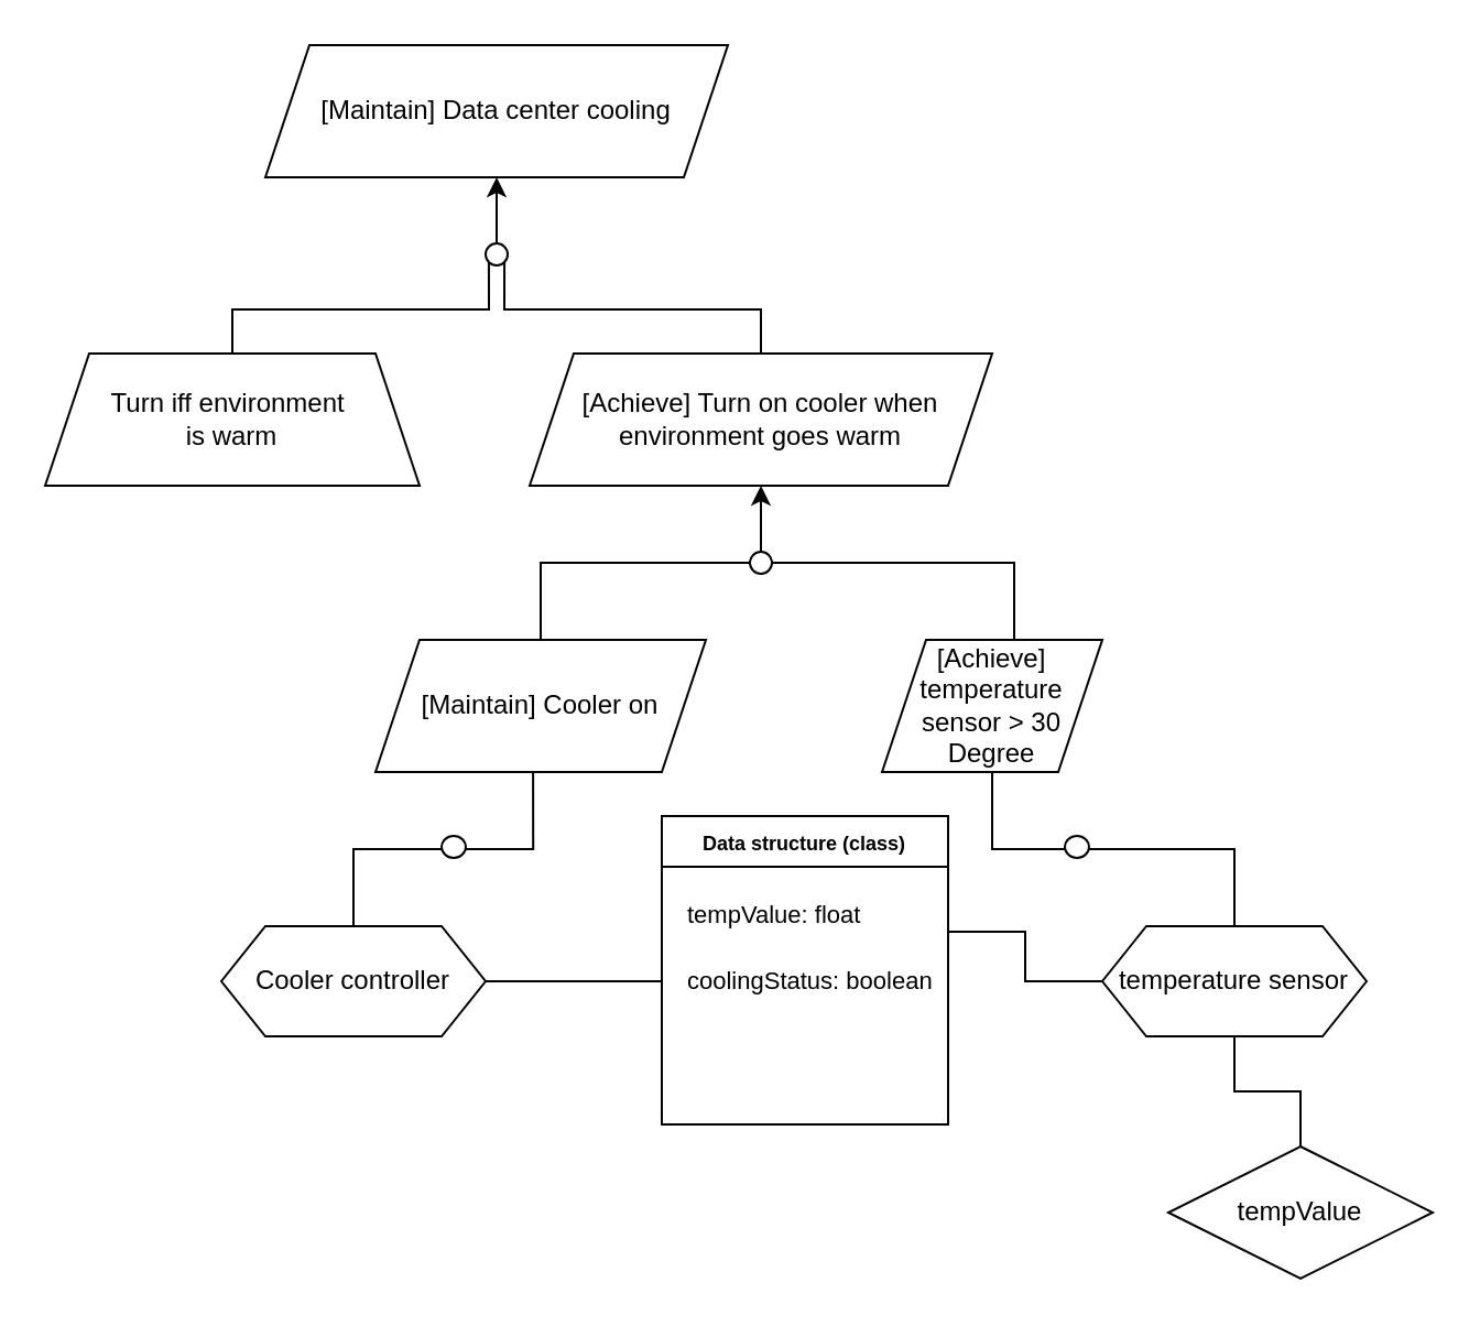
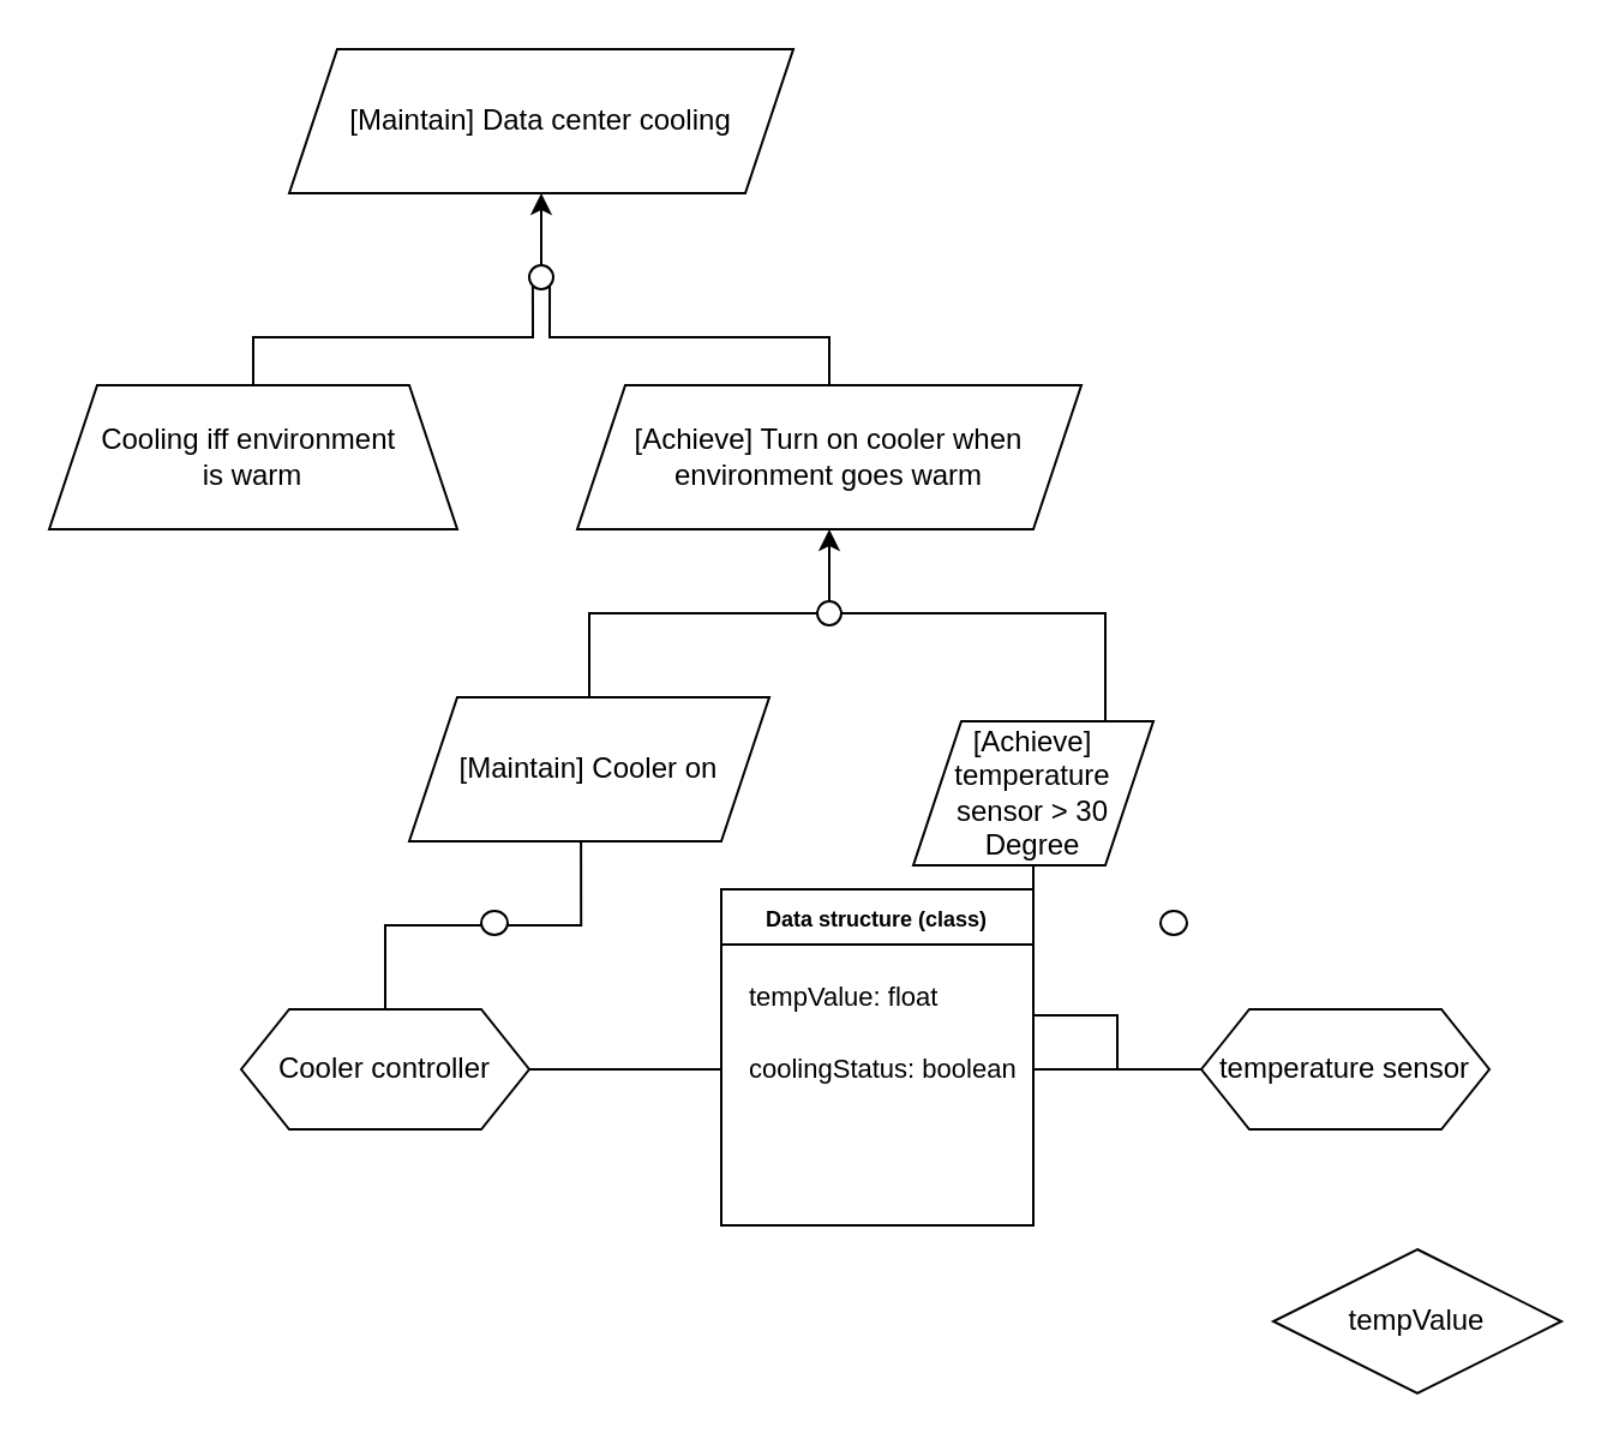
  <mxCell id="0" />
  <mxCell id="1" parent="0" />
  <mxCell id="2" value="[Maintain] Data center cooling" style="shape=parallelogram;perimeter=parallelogramPerimeter;whiteSpace=wrap;html=1;fixedSize=1;" vertex="1" parent="1"><mxGeometry x="120" y="20" width="210" height="60" as="geometry" /></mxCell>
  <mxCell id="3" style="edgeStyle=orthogonalEdgeStyle;rounded=0;orthogonalLoop=1;jettySize=auto;html=1;entryX=1;entryY=1;entryDx=0;entryDy=0;endArrow=none;endFill=0;exitX=0.5;exitY=0;exitDx=0;exitDy=0;" edge="1" parent="1" source="4" target="12"><mxGeometry relative="1" as="geometry" /></mxCell>
  <mxCell id="4" value="[Achieve] Turn on cooler when environment goes warm" style="shape=parallelogram;perimeter=parallelogramPerimeter;whiteSpace=wrap;html=1;fixedSize=1;" vertex="1" parent="1"><mxGeometry x="240" y="160" width="210" height="60" as="geometry" /></mxCell>
  <mxCell id="5" style="edgeStyle=orthogonalEdgeStyle;rounded=0;orthogonalLoop=1;jettySize=auto;html=1;entryX=0;entryY=1;entryDx=0;entryDy=0;endArrow=none;endFill=0;exitX=0.5;exitY=0;exitDx=0;exitDy=0;" edge="1" parent="1" source="6" target="12"><mxGeometry relative="1" as="geometry" /></mxCell>
- <mxCell id="6" value="Turn iff environment&amp;nbsp;&lt;div&gt;is warm&lt;/div&gt;" style="shape=trapezoid;perimeter=trapezoidPerimeter;whiteSpace=wrap;html=1;fixedSize=1;" vertex="1" parent="1"><mxGeometry x="20" y="160" width="170" height="60" as="geometry" /></mxCell>
+ <mxCell id="6" value="Cooling iff environment&amp;nbsp;&lt;div&gt;is warm&lt;/div&gt;" style="shape=trapezoid;perimeter=trapezoidPerimeter;whiteSpace=wrap;html=1;fixedSize=1;" vertex="1" parent="1"><mxGeometry x="20" y="160" width="170" height="60" as="geometry" /></mxCell>
  <mxCell id="7" style="edgeStyle=orthogonalEdgeStyle;rounded=0;orthogonalLoop=1;jettySize=auto;html=1;entryX=1;entryY=0.5;entryDx=0;entryDy=0;endArrow=none;endFill=0;" edge="1" parent="1" source="8" target="14"><mxGeometry relative="1" as="geometry"><Array as="points"><mxPoint x="460" y="255" /></Array></mxGeometry></mxCell>
- <mxCell id="8" value="[Achieve] temperature sensor &amp;gt; 30 Degree" style="shape=parallelogram;perimeter=parallelogramPerimeter;whiteSpace=wrap;html=1;fixedSize=1;" vertex="1" parent="1"><mxGeometry x="400" y="290" width="100" height="60" as="geometry" /></mxCell>
+ <mxCell id="8" value="[Achieve] temperature sensor &amp;gt; 30 Degree" style="shape=parallelogram;perimeter=parallelogramPerimeter;whiteSpace=wrap;html=1;fixedSize=1;" vertex="1" parent="1"><mxGeometry x="380" y="300" width="100" height="60" as="geometry" /></mxCell>
  <mxCell id="9" style="edgeStyle=orthogonalEdgeStyle;rounded=0;orthogonalLoop=1;jettySize=auto;html=1;entryX=0;entryY=0.5;entryDx=0;entryDy=0;exitX=0.5;exitY=0;exitDx=0;exitDy=0;endArrow=none;endFill=0;" edge="1" parent="1" source="10" target="14"><mxGeometry relative="1" as="geometry" /></mxCell>
  <mxCell id="10" value="[Maintain] Cooler on" style="shape=parallelogram;perimeter=parallelogramPerimeter;whiteSpace=wrap;html=1;fixedSize=1;" vertex="1" parent="1"><mxGeometry x="170" y="290" width="150" height="60" as="geometry" /></mxCell>
  <mxCell id="11" style="edgeStyle=orthogonalEdgeStyle;rounded=0;orthogonalLoop=1;jettySize=auto;html=1;entryX=0.5;entryY=1;entryDx=0;entryDy=0;" edge="1" parent="1" source="12" target="2"><mxGeometry relative="1" as="geometry" /></mxCell>
  <mxCell id="12" value=" " style="ellipse;whiteSpace=wrap;html=1;aspect=fixed;" vertex="1" parent="1"><mxGeometry x="220" y="110" width="10" height="10" as="geometry" /></mxCell>
  <mxCell id="13" style="edgeStyle=orthogonalEdgeStyle;rounded=0;orthogonalLoop=1;jettySize=auto;html=1;entryX=0.5;entryY=1;entryDx=0;entryDy=0;" edge="1" parent="1" source="14" target="4"><mxGeometry relative="1" as="geometry" /></mxCell>
  <mxCell id="14" value=" " style="ellipse;whiteSpace=wrap;html=1;aspect=fixed;" vertex="1" parent="1"><mxGeometry x="340" y="250" width="10" height="10" as="geometry" /></mxCell>
  <mxCell id="15" style="edgeStyle=orthogonalEdgeStyle;rounded=0;orthogonalLoop=1;jettySize=auto;html=1;endArrow=none;endFill=0;" edge="1" parent="1" source="16"><mxGeometry relative="1" as="geometry"><mxPoint x="300" y="445" as="targetPoint" /></mxGeometry></mxCell>
  <mxCell id="16" value="Cooler controller" style="shape=hexagon;perimeter=hexagonPerimeter2;whiteSpace=wrap;html=1;fixedSize=1;" vertex="1" parent="1"><mxGeometry x="100" y="420" width="120" height="50" as="geometry" /></mxCell>
  <mxCell id="17" style="edgeStyle=orthogonalEdgeStyle;rounded=0;orthogonalLoop=1;jettySize=auto;html=1;entryX=0.5;entryY=1;entryDx=0;entryDy=0;endArrow=none;endFill=0;" edge="1" parent="1" source="19" target="8"><mxGeometry relative="1" as="geometry" /></mxCell>
  <mxCell id="18" style="edgeStyle=orthogonalEdgeStyle;rounded=0;orthogonalLoop=1;jettySize=auto;html=1;entryX=1;entryY=0.75;entryDx=0;entryDy=0;endArrow=none;endFill=0;" edge="1" parent="1" source="19" target="26"><mxGeometry relative="1" as="geometry" /></mxCell>
  <mxCell id="19" value="temperature sensor" style="shape=hexagon;perimeter=hexagonPerimeter2;whiteSpace=wrap;html=1;fixedSize=1;" vertex="1" parent="1"><mxGeometry x="500" y="420" width="120" height="50" as="geometry" /></mxCell>
  <mxCell id="20" value=" " style="ellipse;whiteSpace=wrap;html=1;aspect=fixed;" vertex="1" parent="1"><mxGeometry x="483" y="379" width="11" height="10" as="geometry" /></mxCell>
  <mxCell id="21" style="edgeStyle=orthogonalEdgeStyle;rounded=0;orthogonalLoop=1;jettySize=auto;html=1;entryX=0.477;entryY=0.998;entryDx=0;entryDy=0;entryPerimeter=0;endArrow=none;endFill=0;" edge="1" parent="1" source="16" target="10"><mxGeometry relative="1" as="geometry" /></mxCell>
  <mxCell id="22" value=" " style="ellipse;whiteSpace=wrap;html=1;aspect=fixed;" vertex="1" parent="1"><mxGeometry x="200" y="379" width="11" height="10" as="geometry" /></mxCell>
- <mxCell id="23" style="edgeStyle=orthogonalEdgeStyle;rounded=0;orthogonalLoop=1;jettySize=auto;html=1;entryX=0.5;entryY=1;entryDx=0;entryDy=0;endArrow=none;endFill=0;" edge="1" parent="1" source="24" target="19"><mxGeometry relative="1" as="geometry" /></mxCell>
  <mxCell id="24" value="tempValue" style="rhombus;whiteSpace=wrap;html=1;" vertex="1" parent="1"><mxGeometry x="530" y="520" width="120" height="60" as="geometry" /></mxCell>
  <mxCell id="25" value="&lt;font style=&quot;font-size: 9px;&quot;&gt;Data structure (class)&lt;/font&gt;" style="swimlane;whiteSpace=wrap;html=1;" vertex="1" parent="1"><mxGeometry x="300" y="370" width="130" height="140" as="geometry" /></mxCell>
  <mxCell id="26" value="tempValue: float" style="text;html=1;align=left;verticalAlign=middle;whiteSpace=wrap;rounded=0;fontSize=11;" vertex="1" parent="25"><mxGeometry x="10" y="30" width="120" height="30" as="geometry" /></mxCell>
  <mxCell id="27" value="coolingStatus: boolean" style="text;html=1;align=left;verticalAlign=middle;whiteSpace=wrap;rounded=0;fontSize=11;" vertex="1" parent="25"><mxGeometry x="10" y="60" width="120" height="30" as="geometry" /></mxCell>
